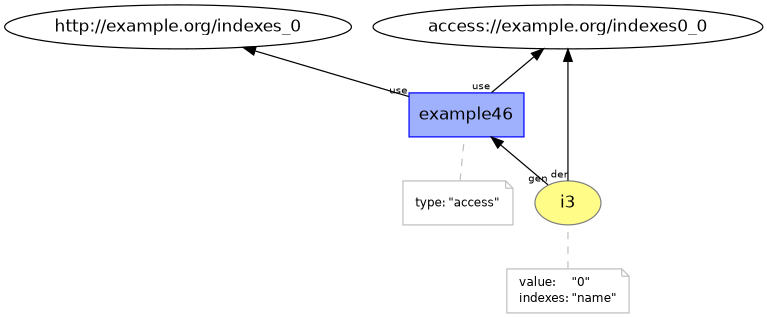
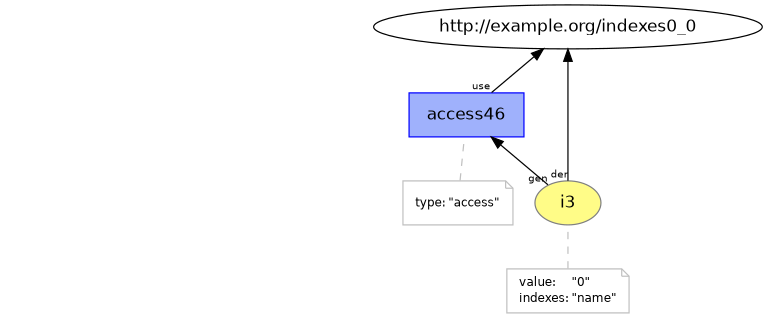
  digraph {
    fontname="DejaVu Sans"
    rankdir=BT
    node [fontname="DejaVu Sans"]
    edge [fontname="DejaVu Sans" labelangle=60.0 labeldistance=1.5 labelfontsize=8 rotation=20]
    n1 [color="#808080" fillcolor="#FFFC87" label=i3 style=filled]
-   n2 [color="#0000FF" fillcolor="#9FB1FC" label=example46 shape=polygon sides=4 style=filled]
-   "http://example.org/indexes0_0" [label="access://example.org/indexes0_0"]
-   "http://example.org/indexes_0"
+   n2 [color="#0000FF" fillcolor="#9FB1FC" label=access46 shape=polygon sides=4 style=filled]
+   "http://example.org/indexes0_0"
    n5 [color=gray fontcolor=black fontsize=10 label=<<TABLE cellpadding="0" border="0"> 	<TR> 	    <TD align="left">value:</TD> 	    <TD align="left">&quot;0&quot;</TD> 	</TR> 	<TR> 	    <TD align="left">indexes:</TD> 	    <TD align="left">&quot;name&quot;</TD> 	</TR> </TABLE>> shape=note]
    n6 [color=gray fontcolor=black fontsize=10 label=<<TABLE cellpadding="0" border="0"> 	<TR> 	    <TD align="left">type:</TD> 	    <TD align="left">&quot;access&quot;</TD> 	</TR> </TABLE>> shape=note]
    n1 -> n2 [taillabel=gen]
    n1 -> "http://example.org/indexes0_0" [taillabel=der]
    n2 -> "http://example.org/indexes0_0" [taillabel=use]
-   n2 -> "http://example.org/indexes_0" [taillabel=use]
    n5 -> n1 [arrowhead=none color=gray style=dashed labelangle="" labeldistance="" labelfontsize="" rotation=""]
    n6 -> n2 [arrowhead=none color=gray style=dashed labelangle="" labeldistance="" labelfontsize="" rotation=""]
  }
